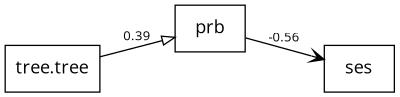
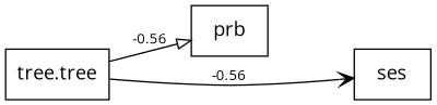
  digraph {
    fontname="Open Sans"
    rankdir=LR
    node [fontname="Open Sans" fontsize=14 shape=box]
    edge [fontname="Open Sans" fontsize=10 style=solid]
    n1 [label="tree.tree"]
    prb
    ses
-   n1 -> prb [arrowhead=onormal label=0.39]
-   prb -> ses [arrowhead=vee label=-0.56]
+   n1 -> prb [arrowhead=onormal label=-0.56]
+   n1 -> ses [arrowhead=vee label=-0.56]
  }
